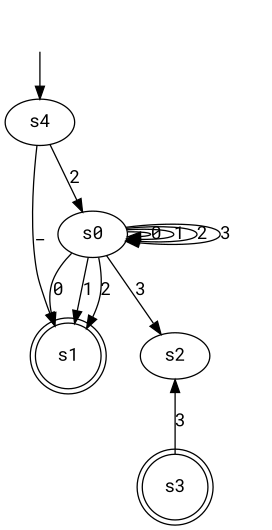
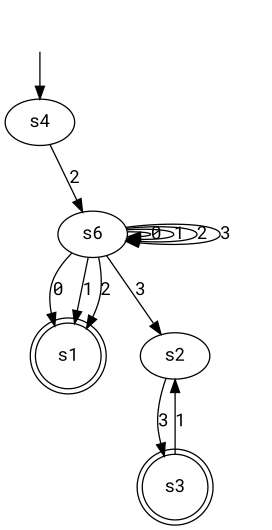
  digraph {
    fontname="Roboto Mono"
    node [fontname="Roboto Mono"]
    edge [fontname="Roboto Mono"]
    "" [shape=none]
    s4
    s1 [shape=doublecircle]
-   s0
+   s0 [label=s6]
    s3 [shape=doublecircle]
    s2
    "" -> s4
-   s4 -> s1 [label=_]
    s4 -> s0 [label=2]
    s0 -> s1 [label=0]
    s0 -> s1 [label=1]
    s0 -> s1 [label=2]
    s0 -> s0 [label=0]
    s0 -> s0 [label=1]
    s0 -> s0 [label=2]
    s0 -> s0 [label=3]
    s0 -> s2 [label=3]
-   s3 -> s2 [label=3]
+   s3 -> s2 [label=1]
+   s2 -> s3 [label=3]
  }
